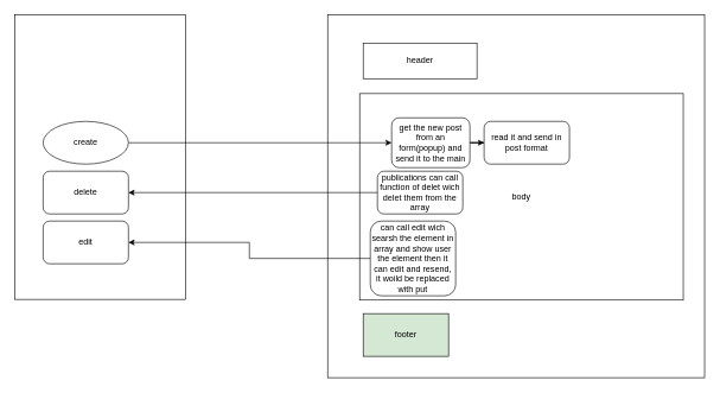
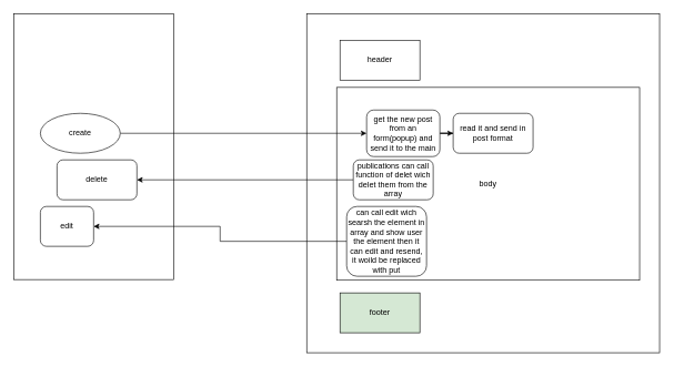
  <mxCell id="0" />
  <mxCell id="1" parent="0" />
  <mxCell id="2" value="" style="rounded=0;whiteSpace=wrap;html=1;fillColor=none;" parent="1" vertex="1"><mxGeometry x="460" y="20" width="530" height="510" as="geometry" /></mxCell>
  <mxCell id="3" value="body" style="rounded=0;whiteSpace=wrap;html=1;strokeColor=#000000;" parent="1" vertex="1"><mxGeometry x="505" y="131" width="455" height="290" as="geometry" /></mxCell>
- <mxCell id="4" value="header" style="rounded=0;whiteSpace=wrap;html=1;" parent="1" vertex="1"><mxGeometry x="510" y="60" width="160" height="50" as="geometry" /></mxCell>
+ <mxCell id="4" value="header" style="rounded=0;whiteSpace=wrap;html=1;" parent="1" vertex="1"><mxGeometry x="510" y="60" width="120" height="60" as="geometry" /></mxCell>
  <mxCell id="5" value="footer" style="rounded=0;whiteSpace=wrap;html=1;fillColor=#d5e8d4;" parent="1" vertex="1"><mxGeometry x="510" y="440" width="120" height="60" as="geometry" /></mxCell>
  <mxCell id="6" value="" style="rounded=0;whiteSpace=wrap;html=1;" parent="1" vertex="1"><mxGeometry x="20" y="20" width="240" height="400" as="geometry" /></mxCell>
  <mxCell id="7" style="edgeStyle=orthogonalEdgeStyle;rounded=0;orthogonalLoop=1;jettySize=auto;html=1;exitX=1;exitY=0.5;exitDx=0;exitDy=0;" parent="1" source="8" target="12" edge="1"><mxGeometry relative="1" as="geometry" /></mxCell>
  <mxCell id="8" value="create" style="ellipse;whiteSpace=wrap;html=1;" parent="1" vertex="1"><mxGeometry x="60" y="170" width="120" height="60" as="geometry" /></mxCell>
- <mxCell id="9" value="delete" style="rounded=1;whiteSpace=wrap;html=1;" parent="1" vertex="1"><mxGeometry x="60" y="240" width="120" height="60" as="geometry" /></mxCell>
- <mxCell id="10" value="edit" style="rounded=1;whiteSpace=wrap;html=1;" parent="1" vertex="1"><mxGeometry x="60" y="310" width="120" height="60" as="geometry" /></mxCell>
+ <mxCell id="9" value="delete" style="rounded=1;whiteSpace=wrap;html=1;" parent="1" vertex="1"><mxGeometry x="85" y="240" width="120" height="60" as="geometry" /></mxCell>
+ <mxCell id="10" value="edit" style="rounded=1;whiteSpace=wrap;html=1;" parent="1" vertex="1"><mxGeometry x="60" y="310" width="80" height="60" as="geometry" /></mxCell>
  <mxCell id="11" value="" style="edgeStyle=orthogonalEdgeStyle;rounded=0;orthogonalLoop=1;jettySize=auto;html=1;" edge="1" parent="1" source="12" target="17"><mxGeometry relative="1" as="geometry" /></mxCell>
  <mxCell id="12" value="get the new post from an form(popup) and send it to the main" style="rounded=1;whiteSpace=wrap;html=1;" parent="1" vertex="1"><mxGeometry x="550" y="165" width="110" height="70" as="geometry" /></mxCell>
  <mxCell id="13" style="edgeStyle=orthogonalEdgeStyle;rounded=0;orthogonalLoop=1;jettySize=auto;html=1;exitX=0;exitY=0.5;exitDx=0;exitDy=0;entryX=1;entryY=0.5;entryDx=0;entryDy=0;" parent="1" source="14" target="9" edge="1"><mxGeometry relative="1" as="geometry" /></mxCell>
  <mxCell id="14" value="publications can call function of delet wich delet them from the array" style="rounded=1;whiteSpace=wrap;html=1;" parent="1" vertex="1"><mxGeometry x="530" y="240" width="120" height="60" as="geometry" /></mxCell>
  <mxCell id="15" style="edgeStyle=orthogonalEdgeStyle;rounded=0;orthogonalLoop=1;jettySize=auto;html=1;exitX=0;exitY=0.5;exitDx=0;exitDy=0;entryX=1;entryY=0.5;entryDx=0;entryDy=0;" parent="1" source="16" target="10" edge="1"><mxGeometry relative="1" as="geometry" /></mxCell>
  <mxCell id="16" value="can call edit wich searsh the element in array and show user the element then it can edit and resend, it woild be replaced with put" style="rounded=1;whiteSpace=wrap;html=1;" parent="1" vertex="1"><mxGeometry x="520" y="310" width="120" height="105" as="geometry" /></mxCell>
  <mxCell id="17" value="read it and send in post format" style="whiteSpace=wrap;html=1;rounded=1;" vertex="1" parent="1"><mxGeometry x="680" y="170" width="120" height="60" as="geometry" /></mxCell>
